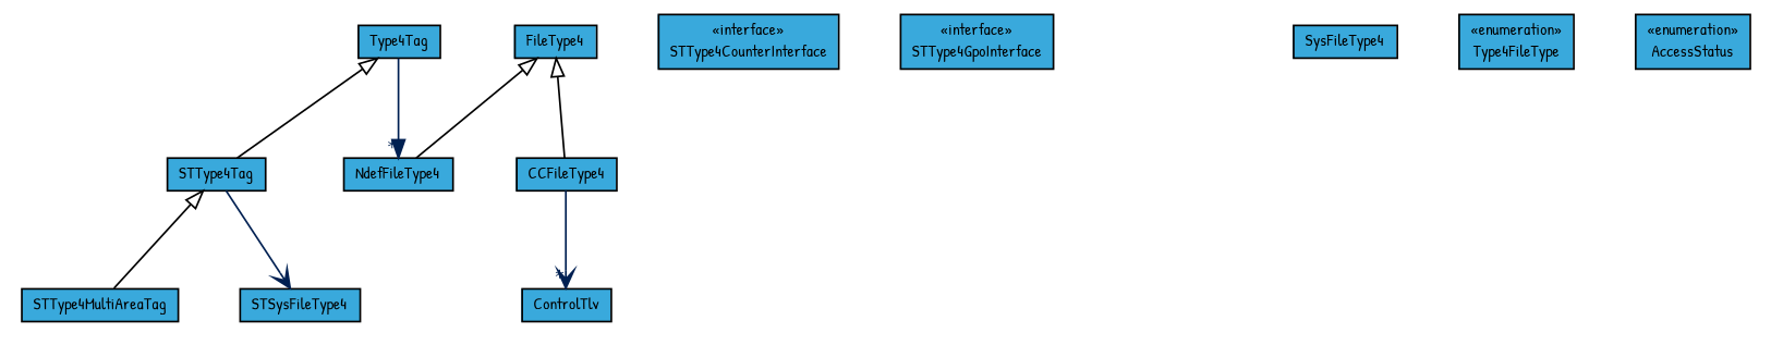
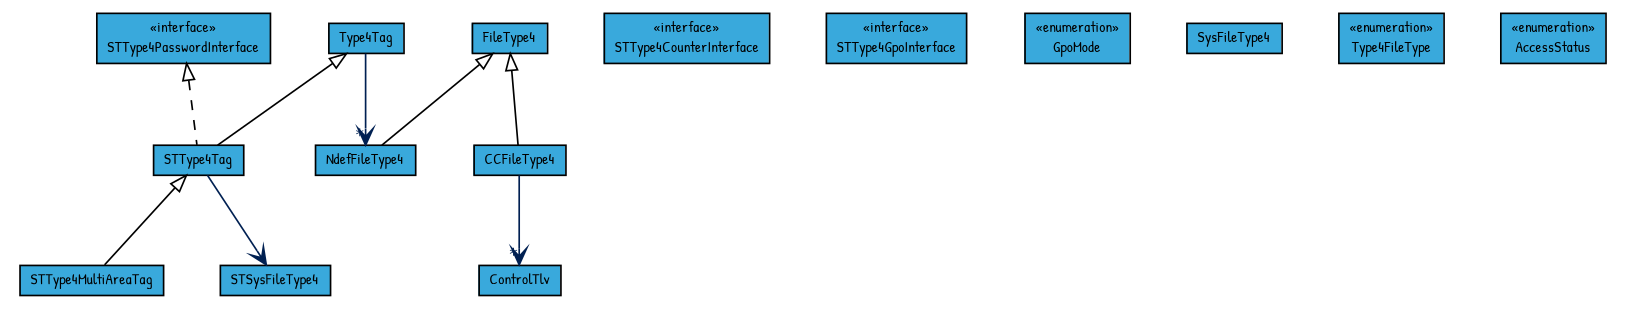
  digraph {
    fontname="Patrick Hand"
    nodesep=0.25
    ranksep=0.5
    node [fontcolor=black fontname="Patrick Hand" fontsize=9.0 shape=plaintext]
    edge [arrowtail=empty dir=back fontname="Patrick Hand" fontsize=10 headport=p labelfontname=Helvetica labelfontsize=10 tailport=p]
    n1 [label=<<table title="com.st.st25sdk.type4a.STType4Tag" border="0" cellborder="1" cellspacing="0" cellpadding="2" port="p" bgcolor="#39a9dc" href="./STType4Tag.html"> 		<tr><td><table border="0" cellspacing="0" cellpadding="1"> <tr><td align="center" balign="center"> STType4Tag </td></tr> 		</table></td></tr> 		</table>>]
    n2 [label=<<table title="com.st.st25sdk.type4a.STType4MultiAreaTag" border="0" cellborder="1" cellspacing="0" cellpadding="2" port="p" bgcolor="#39a9dc" href="./STType4MultiAreaTag.html"> 		<tr><td><table border="0" cellspacing="0" cellpadding="1"> <tr><td align="center" balign="center"> STType4MultiAreaTag </td></tr> 		</table></td></tr> 		</table>>]
    n3 [label=<<table title="com.st.st25sdk.type4a.STSysFileType4" border="0" cellborder="1" cellspacing="0" cellpadding="2" port="p" bgcolor="#39a9dc" href="./STSysFileType4.html"> 		<tr><td><table border="0" cellspacing="0" cellpadding="1"> <tr><td align="center" balign="center"> STSysFileType4 </td></tr> 		</table></td></tr> 		</table>>]
    n4 [label=<<table title="com.st.st25sdk.type4a.FileType4" border="0" cellborder="1" cellspacing="0" cellpadding="2" port="p" bgcolor="#39a9dc" href="./FileType4.html"> 		<tr><td><table border="0" cellspacing="0" cellpadding="1"> <tr><td align="center" balign="center"> FileType4 </td></tr> 		</table></td></tr> 		</table>>]
    n5 [label=<<table title="com.st.st25sdk.type4a.NdefFileType4" border="0" cellborder="1" cellspacing="0" cellpadding="2" port="p" bgcolor="#39a9dc" href="./NdefFileType4.html"> 		<tr><td><table border="0" cellspacing="0" cellpadding="1"> <tr><td align="center" balign="center"> NdefFileType4 </td></tr> 		</table></td></tr> 		</table>>]
    n6 [label=<<table title="com.st.st25sdk.type4a.CCFileType4" border="0" cellborder="1" cellspacing="0" cellpadding="2" port="p" bgcolor="#39a9dc" href="./CCFileType4.html"> 		<tr><td><table border="0" cellspacing="0" cellpadding="1"> <tr><td align="center" balign="center"> CCFileType4 </td></tr> 		</table></td></tr> 		</table>>]
    n7 [label=<<table title="com.st.st25sdk.type4a.ControlTlv" border="0" cellborder="1" cellspacing="0" cellpadding="2" port="p" bgcolor="#39a9dc" href="./ControlTlv.html"> 		<tr><td><table border="0" cellspacing="0" cellpadding="1"> <tr><td align="center" balign="center"> ControlTlv </td></tr> 		</table></td></tr> 		</table>>]
    n8 [label=<<table title="com.st.st25sdk.type4a.STType4CounterInterface" border="0" cellborder="1" cellspacing="0" cellpadding="2" port="p" bgcolor="#39a9dc" href="./STType4CounterInterface.html"> 		<tr><td><table border="0" cellspacing="0" cellpadding="1"> <tr><td align="center" balign="center"> &#171;interface&#187; </td></tr> <tr><td align="center" balign="center"> STType4CounterInterface </td></tr> 		</table></td></tr> 		</table>>]
+   n9 [label=<<table title="com.st.st25sdk.type4a.STType4PasswordInterface" border="0" cellborder="1" cellspacing="0" cellpadding="2" port="p" bgcolor="#39a9dc" href="./STType4PasswordInterface.html"> 		<tr><td><table border="0" cellspacing="0" cellpadding="1"> <tr><td align="center" balign="center"> &#171;interface&#187; </td></tr> <tr><td align="center" balign="center"> STType4PasswordInterface </td></tr> 		</table></td></tr> 		</table>>]
    n10 [label=<<table title="com.st.st25sdk.type4a.STType4GpoInterface" border="0" cellborder="1" cellspacing="0" cellpadding="2" port="p" bgcolor="#39a9dc" href="./STType4GpoInterface.html"> 		<tr><td><table border="0" cellspacing="0" cellpadding="1"> <tr><td align="center" balign="center"> &#171;interface&#187; </td></tr> <tr><td align="center" balign="center"> STType4GpoInterface </td></tr> 		</table></td></tr> 		</table>>]
+   n11 [label=<<table title="com.st.st25sdk.type4a.STType4GpoInterface.GpoMode" border="0" cellborder="1" cellspacing="0" cellpadding="2" port="p" bgcolor="#39a9dc" href="./STType4GpoInterface.GpoMode.html"> 		<tr><td><table border="0" cellspacing="0" cellpadding="1"> <tr><td align="center" balign="center"> &#171;enumeration&#187; </td></tr> <tr><td align="center" balign="center"> GpoMode </td></tr> 		</table></td></tr> 		</table>>]
    n12 [label=<<table title="com.st.st25sdk.type4a.SysFileType4" border="0" cellborder="1" cellspacing="0" cellpadding="2" port="p" bgcolor="#39a9dc" href="./SysFileType4.html"> 		<tr><td><table border="0" cellspacing="0" cellpadding="1"> <tr><td align="center" balign="center"> SysFileType4 </td></tr> 		</table></td></tr> 		</table>>]
    n13 [label=<<table title="com.st.st25sdk.type4a.Type4Tag" border="0" cellborder="1" cellspacing="0" cellpadding="2" port="p" bgcolor="#39a9dc" href="./Type4Tag.html"> 		<tr><td><table border="0" cellspacing="0" cellpadding="1"> <tr><td align="center" balign="center"> Type4Tag </td></tr> 		</table></td></tr> 		</table>>]
    n14 [label=<<table title="com.st.st25sdk.type4a.Type4Tag.Type4FileType" border="0" cellborder="1" cellspacing="0" cellpadding="2" port="p" bgcolor="#39a9dc" href="./Type4Tag.Type4FileType.html"> 		<tr><td><table border="0" cellspacing="0" cellpadding="1"> <tr><td align="center" balign="center"> &#171;enumeration&#187; </td></tr> <tr><td align="center" balign="center"> Type4FileType </td></tr> 		</table></td></tr> 		</table>>]
    n15 [label=<<table title="com.st.st25sdk.type4a.Type4Tag.AccessStatus" border="0" cellborder="1" cellspacing="0" cellpadding="2" port="p" bgcolor="#39a9dc" href="./Type4Tag.AccessStatus.html"> 		<tr><td><table border="0" cellspacing="0" cellpadding="1"> <tr><td align="center" balign="center"> &#171;enumeration&#187; </td></tr> <tr><td align="center" balign="center"> AccessStatus </td></tr> 		</table></td></tr> 		</table>>]
    n1 -> n2
    n1 -> n3 [arrowhead=open color="#002052" fontcolor="#002052" fontsize=10.0 arrowtail="" dir=""]
    n4 -> n5
    n4 -> n6
    n6 -> n7 [arrowhead=open color="#002052" fontcolor="#002052" fontsize=10.0 headlabel="*" arrowtail="" dir=""]
+   n9 -> n1 [style=dashed]
    n13 -> n1
-   n13 -> n5 [arrowhead=normal color="#002052" fontcolor="#002052" fontsize=10.0 headlabel="*" arrowtail="" dir=""]
+   n13 -> n5 [arrowhead=open color="#002052" fontcolor="#002052" fontsize=10.0 headlabel="*" arrowtail="" dir=""]
  }
